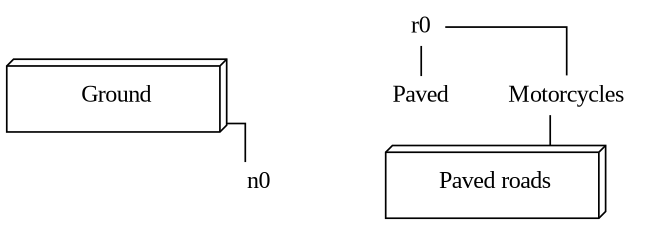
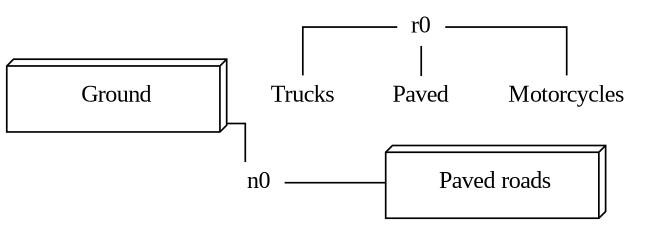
  digraph {
    fontname="Liberation Serif"
    ranksep=0.1
    splines=ortho
    node [fontname="Liberation Serif" shape=none]
    edge [dir=none fontname="Liberation Serif"]
    Road [height=0.6 label="Paved roads" shape=box3d width=1.8]
    n0 [height=0 width=0]
    Ground [height=0.6 label=Ground shape=box3d width=1.8]
    r0 [height=0 width=0]
    Cars [height=0 label=Paved width=0]
    Motorcycles [height=0 width=0]
+   Trucks [height=0 width=0]
    subgraph sub_1 {
      rank=same
      Road
      n0
    }
-   Motorcycles -> Road
+   n0 -> Road
    Ground -> n0
    r0 -> Cars
    r0 -> Motorcycles
+   r0 -> Trucks
  }
